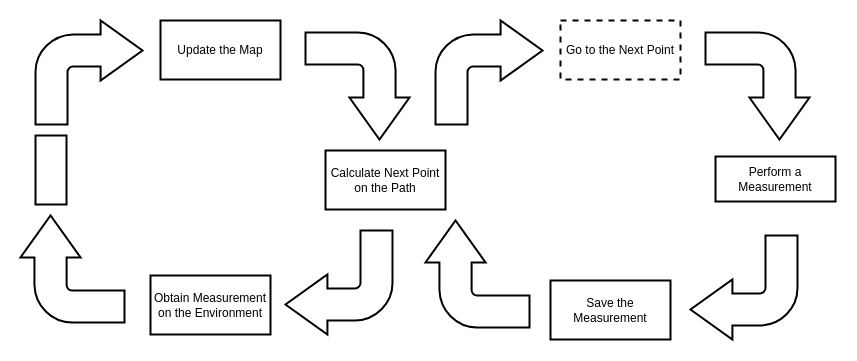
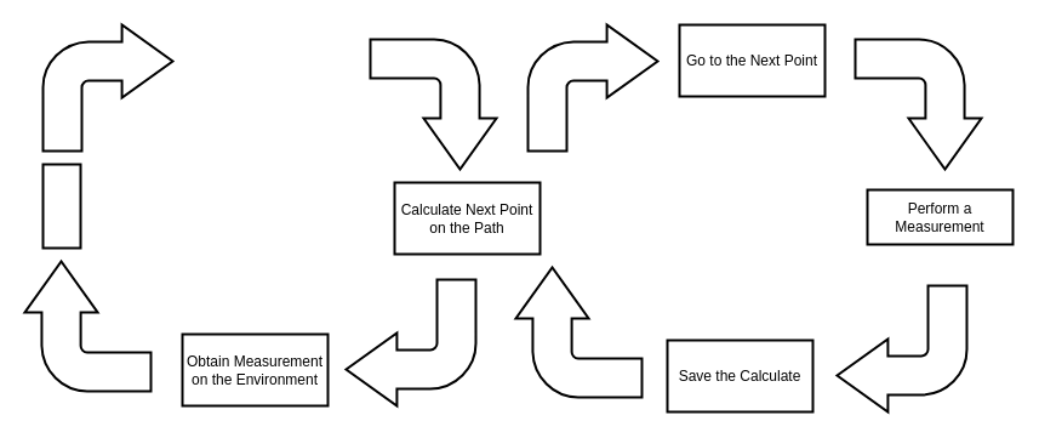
  <mxCell id="0" />
  <mxCell id="1" parent="0" />
  <mxCell id="2" value="Calculate Next Point on the Path" style="whiteSpace=wrap;strokeWidth=2;" parent="1" vertex="1"><mxGeometry x="325" y="150" width="120" height="59" as="geometry" /></mxCell>
- <mxCell id="3" value="Save the Measurement" style="whiteSpace=wrap;strokeWidth=2;" vertex="1" parent="1"><mxGeometry x="550" y="280" width="120" height="59" as="geometry" /></mxCell>
- <mxCell id="4" value="Go to the Next Point" style="whiteSpace=wrap;strokeWidth=2;dashed=1;" vertex="1" parent="1"><mxGeometry x="560" y="20" width="120" height="59" as="geometry" /></mxCell>
+ <mxCell id="3" value="Save the Calculate" style="whiteSpace=wrap;strokeWidth=2;" vertex="1" parent="1"><mxGeometry x="550" y="280" width="120" height="59" as="geometry" /></mxCell>
+ <mxCell id="4" value="Go to the Next Point" style="whiteSpace=wrap;strokeWidth=2;" vertex="1" parent="1"><mxGeometry x="560" y="20" width="120" height="59" as="geometry" /></mxCell>
  <mxCell id="5" value="Perform a Measurement" style="whiteSpace=wrap;strokeWidth=2;" vertex="1" parent="1"><mxGeometry x="715" y="156" width="120" height="45" as="geometry" /></mxCell>
  <mxCell id="6" value="Obtain Measurement on the Environment" style="whiteSpace=wrap;strokeWidth=2;" vertex="1" parent="1"><mxGeometry x="150" y="275" width="120" height="59" as="geometry" /></mxCell>
- <mxCell id="7" value="Update the Map" style="whiteSpace=wrap;strokeWidth=2;" vertex="1" parent="1"><mxGeometry x="160" y="20" width="120" height="59" as="geometry" /></mxCell>
  <mxCell id="8" value="" style="shape=mxgraph.arrows.bent_right_arrow;html=1;verticalLabelPosition=bottom;verticalAlign=top;strokeWidth=2;strokeColor=#000000;rotation=90;" vertex="1" parent="1"><mxGeometry x="303.5" y="33.5" width="107" height="104" as="geometry" /></mxCell>
  <mxCell id="9" value="" style="shape=mxgraph.arrows.bent_right_arrow;html=1;verticalLabelPosition=bottom;verticalAlign=top;strokeWidth=2;strokeColor=#000000;rotation=0;" vertex="1" parent="1"><mxGeometry x="435" y="20" width="107" height="104" as="geometry" /></mxCell>
  <mxCell id="10" value="" style="shape=mxgraph.arrows.bent_right_arrow;html=1;verticalLabelPosition=bottom;verticalAlign=top;strokeWidth=2;strokeColor=#000000;rotation=0;direction=south;" vertex="1" parent="1"><mxGeometry x="705" y="32" width="104" height="107" as="geometry" /></mxCell>
  <mxCell id="11" value="" style="shape=mxgraph.arrows.bent_right_arrow;html=1;verticalLabelPosition=bottom;verticalAlign=top;strokeWidth=2;strokeColor=#000000;rotation=0;direction=west;" vertex="1" parent="1"><mxGeometry x="690" y="235" width="107" height="104" as="geometry" /></mxCell>
  <mxCell id="12" value="" style="shape=mxgraph.arrows.bent_right_arrow;html=1;verticalLabelPosition=bottom;verticalAlign=top;strokeWidth=2;strokeColor=#000000;rotation=0;direction=north;" vertex="1" parent="1"><mxGeometry x="425" y="220" width="104" height="107" as="geometry" /></mxCell>
  <mxCell id="13" value="" style="shape=mxgraph.arrows.bent_right_arrow;html=1;verticalLabelPosition=bottom;verticalAlign=top;strokeWidth=2;strokeColor=#000000;rotation=0;direction=west;" vertex="1" parent="1"><mxGeometry x="285" y="230" width="107" height="104" as="geometry" /></mxCell>
  <mxCell id="14" value="" style="shape=mxgraph.arrows.bent_right_arrow;html=1;verticalLabelPosition=bottom;verticalAlign=top;strokeWidth=2;strokeColor=#000000;rotation=0;direction=north;" vertex="1" parent="1"><mxGeometry x="20" y="215" width="104" height="107" as="geometry" /></mxCell>
  <mxCell id="15" value="" style="shape=mxgraph.arrows.bent_right_arrow;html=1;verticalLabelPosition=bottom;verticalAlign=top;strokeWidth=2;strokeColor=#000000;rotation=0;direction=east;" vertex="1" parent="1"><mxGeometry x="35" y="20" width="107" height="104" as="geometry" /></mxCell>
  <mxCell id="16" value="" style="rounded=0;whiteSpace=wrap;html=1;strokeWidth=2;" vertex="1" parent="1"><mxGeometry x="35" y="135" width="31" height="69" as="geometry" /></mxCell>
